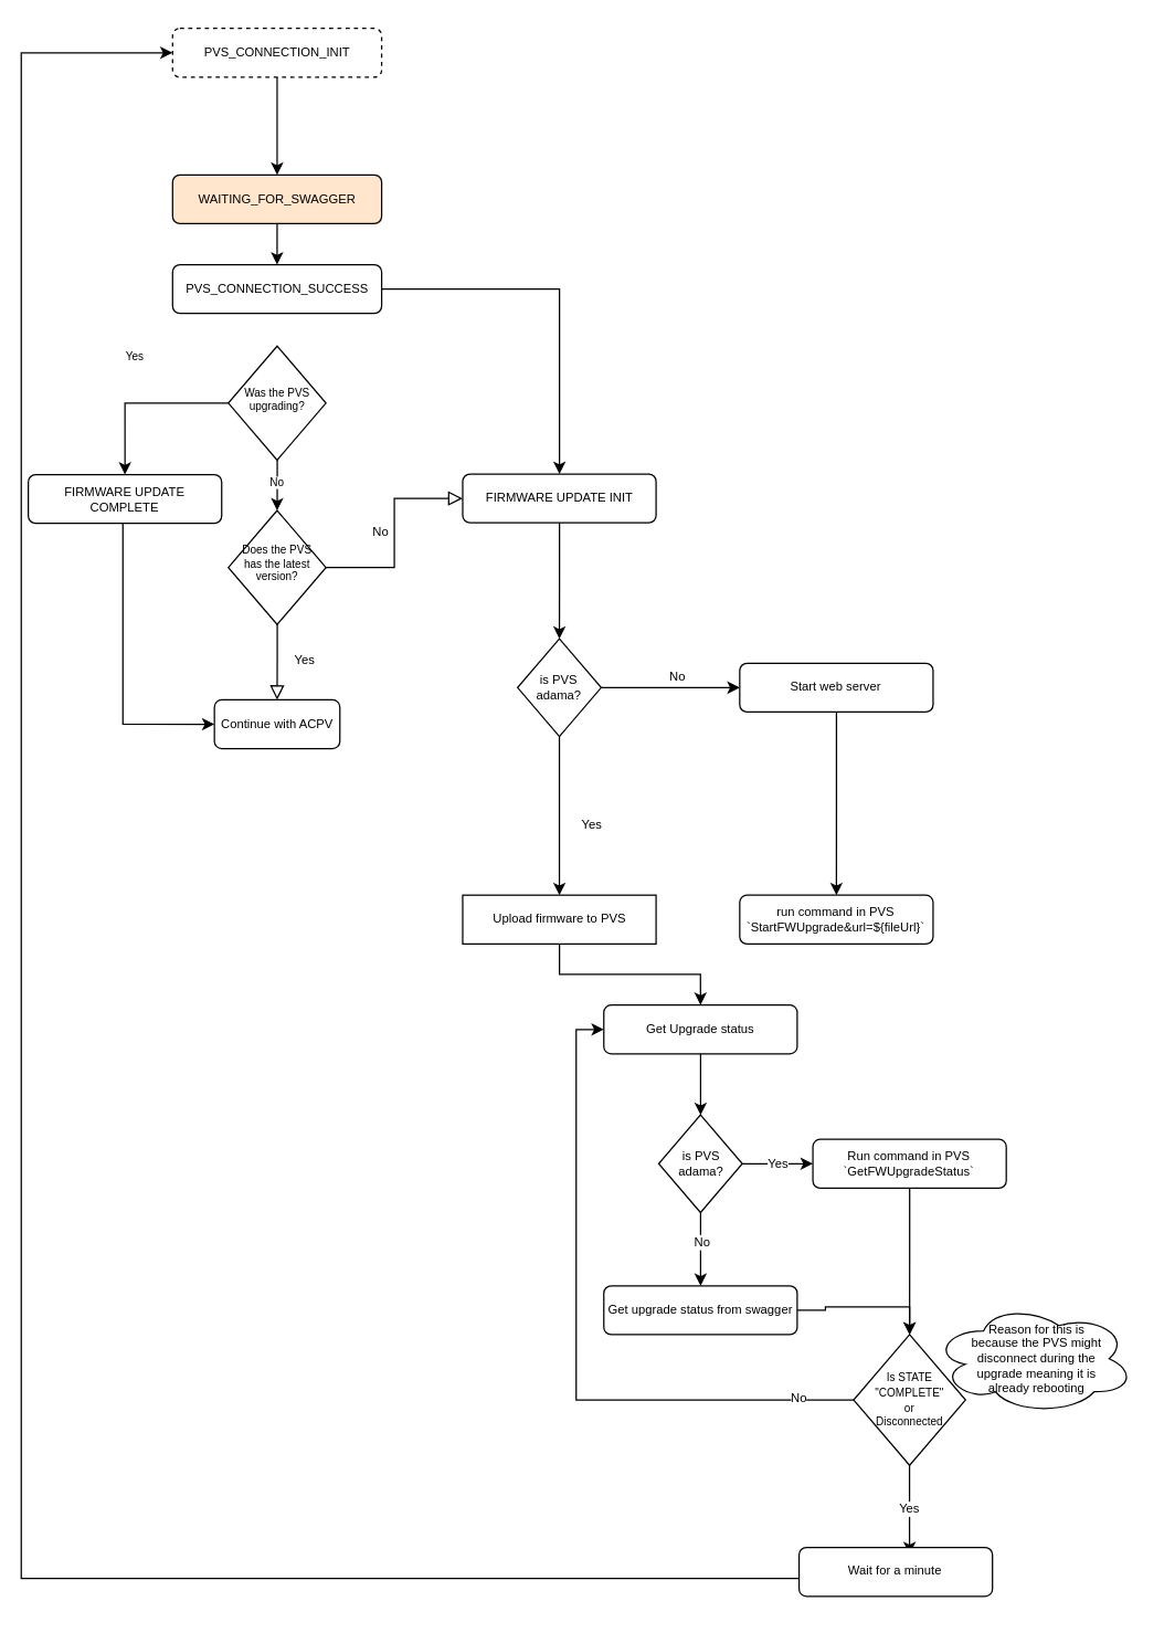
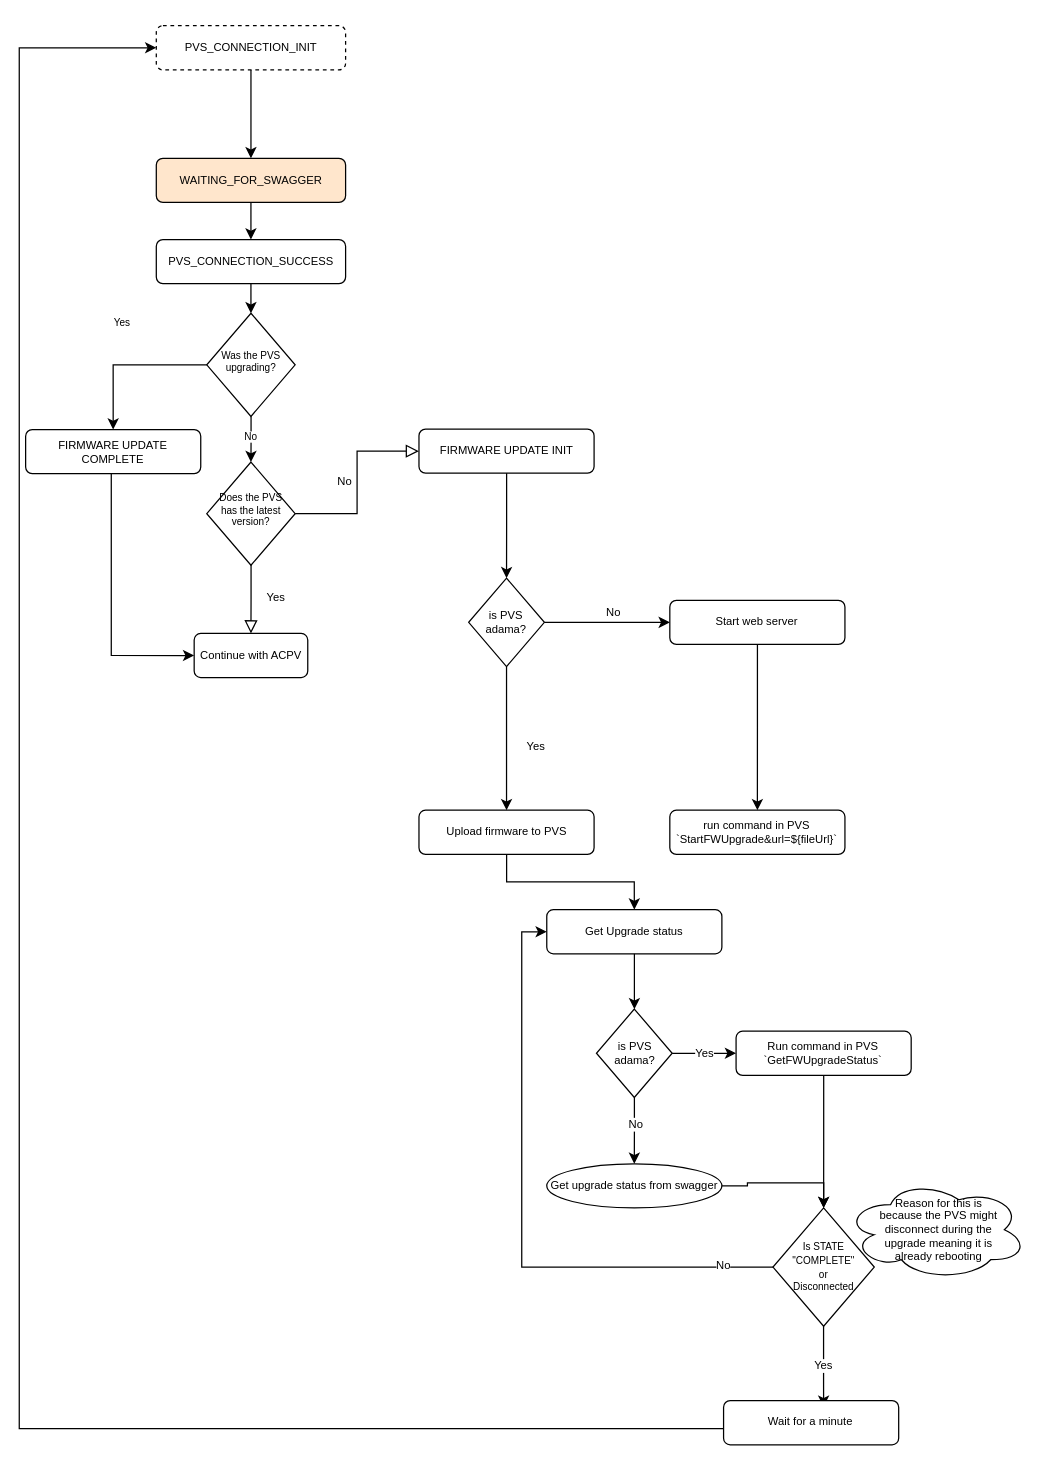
  <mxCell id="0" />
  <mxCell id="1" parent="0" />
  <mxCell id="2" value="" style="group;fontSize=10;" vertex="1" connectable="0" parent="1"><mxGeometry x="20" y="20" width="801" height="1140" as="geometry" /></mxCell>
  <mxCell id="3" value="" style="group" vertex="1" connectable="0" parent="2"><mxGeometry x="104.513" width="603.768" height="1140" as="geometry" /></mxCell>
  <mxCell id="4" value="PVS_CONNECTION_INIT" style="rounded=1;whiteSpace=wrap;html=1;fontSize=9;glass=0;strokeWidth=1;shadow=0;dashed=1;" parent="3" vertex="1"><mxGeometry width="151.415" height="35.349" as="geometry" /></mxCell>
  <mxCell id="5" value="Does the PVS has the latest version?" style="rhombus;whiteSpace=wrap;html=1;shadow=0;fontFamily=Helvetica;fontSize=8;align=center;strokeWidth=1;spacing=6;spacingTop=-4;" parent="3" vertex="1"><mxGeometry x="40.367" y="349" width="70.685" height="82.51" as="geometry" /></mxCell>
  <mxCell id="6" value="FIRMWARE UPDATE INIT" style="rounded=1;whiteSpace=wrap;html=1;fontSize=9;glass=0;strokeWidth=1;shadow=0;" parent="3" vertex="1"><mxGeometry x="210.088" y="322.558" width="140.059" height="35.349" as="geometry" /></mxCell>
  <mxCell id="7" value="No" style="edgeStyle=orthogonalEdgeStyle;rounded=0;html=1;jettySize=auto;orthogonalLoop=1;fontSize=9;endArrow=block;endFill=0;endSize=8;strokeWidth=1;shadow=0;labelBackgroundColor=none;" parent="3" source="5" target="6" edge="1"><mxGeometry y="10" relative="1" as="geometry"><mxPoint as="offset" /></mxGeometry></mxCell>
  <mxCell id="8" value="Continue with ACPV" style="rounded=1;whiteSpace=wrap;html=1;fontSize=9;glass=0;strokeWidth=1;shadow=0;" parent="3" vertex="1"><mxGeometry x="30.283" y="486.047" width="90.849" height="35.349" as="geometry" /></mxCell>
  <mxCell id="9" value="Yes" style="rounded=0;html=1;jettySize=auto;orthogonalLoop=1;fontSize=9;endArrow=block;endFill=0;endSize=8;strokeWidth=1;shadow=0;labelBackgroundColor=none;edgeStyle=orthogonalEdgeStyle;" parent="3" source="5" target="8" edge="1"><mxGeometry y="20" relative="1" as="geometry"><mxPoint as="offset" /><mxPoint x="77.6" y="459.535" as="targetPoint" /></mxGeometry></mxCell>
- <mxCell id="10" style="edgeStyle=orthogonalEdgeStyle;rounded=0;orthogonalLoop=1;jettySize=auto;html=1;fontSize=8;" edge="1" parent="3" source="11" target="6"><mxGeometry relative="1" as="geometry" /></mxCell>
+ <mxCell id="10" style="edgeStyle=orthogonalEdgeStyle;rounded=0;orthogonalLoop=1;jettySize=auto;html=1;entryX=0.5;entryY=0;entryDx=0;entryDy=0;fontSize=8;" edge="1" parent="3" source="11" target="44"><mxGeometry relative="1" as="geometry" /></mxCell>
  <mxCell id="11" value="PVS_CONNECTION_SUCCESS" style="rounded=1;whiteSpace=wrap;html=1;fontSize=9;glass=0;strokeWidth=1;shadow=0;" vertex="1" parent="3"><mxGeometry y="170.996" width="151.415" height="35.349" as="geometry" /></mxCell>
  <mxCell id="12" style="edgeStyle=orthogonalEdgeStyle;rounded=0;orthogonalLoop=1;jettySize=auto;html=1;fontSize=9;" edge="1" parent="3" source="13" target="11"><mxGeometry relative="1" as="geometry" /></mxCell>
  <mxCell id="13" value="WAITING_FOR_SWAGGER" style="rounded=1;whiteSpace=wrap;html=1;fontSize=9;glass=0;strokeWidth=1;shadow=0;fillColor=#ffe6cc;" vertex="1" parent="3"><mxGeometry y="106.047" width="151.415" height="35.349" as="geometry" /></mxCell>
  <mxCell id="14" style="edgeStyle=orthogonalEdgeStyle;rounded=0;orthogonalLoop=1;jettySize=auto;html=1;fontSize=9;" edge="1" parent="3" source="4" target="13"><mxGeometry relative="1" as="geometry" /></mxCell>
  <mxCell id="15" style="edgeStyle=orthogonalEdgeStyle;rounded=0;orthogonalLoop=1;jettySize=auto;html=1;fontSize=9;" edge="1" parent="3" source="16"><mxGeometry relative="1" as="geometry"><mxPoint x="410.713" y="477.209" as="targetPoint" /></mxGeometry></mxCell>
  <mxCell id="16" value="is PVS adama?" style="rhombus;whiteSpace=wrap;html=1;fontSize=9;" vertex="1" parent="3"><mxGeometry x="249.835" y="441.86" width="60.566" height="70.698" as="geometry" /></mxCell>
  <mxCell id="17" style="edgeStyle=orthogonalEdgeStyle;rounded=0;orthogonalLoop=1;jettySize=auto;html=1;entryX=0.5;entryY=0;entryDx=0;entryDy=0;fontSize=9;" edge="1" parent="3" source="6" target="16"><mxGeometry relative="1" as="geometry" /></mxCell>
  <mxCell id="18" value="No" style="text;html=1;align=center;verticalAlign=middle;resizable=0;points=[];autosize=1;fontSize=9;" vertex="1" parent="3"><mxGeometry x="350.147" y="459.535" width="30" height="20" as="geometry" /></mxCell>
- <mxCell id="19" value="Upload firmware to PVS" style="whiteSpace=wrap;html=1;fontSize=9;glass=0;strokeWidth=1;shadow=0;rounded=0;" vertex="1" parent="3"><mxGeometry x="210.088" y="627.442" width="140.059" height="35.349" as="geometry" /></mxCell>
+ <mxCell id="19" value="Upload firmware to PVS" style="rounded=1;whiteSpace=wrap;html=1;fontSize=9;glass=0;strokeWidth=1;shadow=0;" vertex="1" parent="3"><mxGeometry x="210.088" y="627.442" width="140.059" height="35.349" as="geometry" /></mxCell>
  <mxCell id="20" style="edgeStyle=orthogonalEdgeStyle;rounded=0;orthogonalLoop=1;jettySize=auto;html=1;entryX=0.5;entryY=0;entryDx=0;entryDy=0;fontSize=9;" edge="1" parent="3" source="16" target="19"><mxGeometry relative="1" as="geometry"><mxPoint x="280.118" y="609.767" as="targetPoint" /></mxGeometry></mxCell>
  <mxCell id="21" value="Yes" style="edgeLabel;html=1;align=center;verticalAlign=middle;resizable=0;points=[];fontSize=9;" vertex="1" connectable="0" parent="20"><mxGeometry x="0.245" y="-2" relative="1" as="geometry"><mxPoint x="24.5" y="-8.33" as="offset" /></mxGeometry></mxCell>
  <mxCell id="22" value="Start web server" style="rounded=1;whiteSpace=wrap;html=1;fontSize=9;glass=0;strokeWidth=1;shadow=0;" vertex="1" parent="3"><mxGeometry x="410.713" y="459.535" width="140.059" height="35.349" as="geometry" /></mxCell>
  <mxCell id="23" value="run command in PVS&lt;br style=&quot;font-size: 9px;&quot;&gt;`StartFWUpgrade&amp;amp;url=${fileUrl}`" style="rounded=1;whiteSpace=wrap;html=1;fontSize=9;glass=0;strokeWidth=1;shadow=0;" vertex="1" parent="3"><mxGeometry x="410.713" y="627.442" width="140.059" height="35.349" as="geometry" /></mxCell>
  <mxCell id="24" style="edgeStyle=orthogonalEdgeStyle;rounded=0;orthogonalLoop=1;jettySize=auto;html=1;entryX=0.5;entryY=0;entryDx=0;entryDy=0;fontSize=9;" edge="1" parent="3" source="22" target="23"><mxGeometry relative="1" as="geometry" /></mxCell>
  <mxCell id="25" value="Get Upgrade status" style="rounded=1;whiteSpace=wrap;html=1;fontSize=9;glass=0;strokeWidth=1;shadow=0;" vertex="1" parent="3"><mxGeometry x="312.294" y="706.977" width="140.059" height="35.349" as="geometry" /></mxCell>
  <mxCell id="26" style="edgeStyle=orthogonalEdgeStyle;rounded=0;orthogonalLoop=1;jettySize=auto;html=1;entryX=0.5;entryY=0;entryDx=0;entryDy=0;fontSize=9;" edge="1" parent="3" source="19" target="25"><mxGeometry relative="1" as="geometry" /></mxCell>
  <mxCell id="27" value="is PVS adama?" style="rhombus;whiteSpace=wrap;html=1;fontSize=9;" vertex="1" parent="3"><mxGeometry x="352.04" y="786.512" width="60.566" height="70.698" as="geometry" /></mxCell>
  <mxCell id="28" style="edgeStyle=orthogonalEdgeStyle;rounded=0;orthogonalLoop=1;jettySize=auto;html=1;fontSize=9;" edge="1" parent="3" source="25" target="27"><mxGeometry relative="1" as="geometry" /></mxCell>
  <mxCell id="29" value="Run command in PVS&lt;br style=&quot;font-size: 9px;&quot;&gt;`GetFWUpgradeStatus`" style="rounded=1;whiteSpace=wrap;html=1;fontSize=9;glass=0;strokeWidth=1;shadow=0;" vertex="1" parent="3"><mxGeometry x="463.709" y="804.186" width="140.059" height="35.349" as="geometry" /></mxCell>
  <mxCell id="30" value="Yes" style="edgeStyle=orthogonalEdgeStyle;rounded=0;orthogonalLoop=1;jettySize=auto;html=1;entryX=0;entryY=0.5;entryDx=0;entryDy=0;fontSize=9;" edge="1" parent="3" source="27" target="29"><mxGeometry relative="1" as="geometry"><Array as="points"><mxPoint x="437.767" y="822" /><mxPoint x="437.767" y="822" /></Array></mxGeometry></mxCell>
- <mxCell id="31" value="Get upgrade status from swagger" style="rounded=1;whiteSpace=wrap;html=1;fontSize=9;glass=0;strokeWidth=1;shadow=0;" vertex="1" parent="3"><mxGeometry x="312.294" y="910.233" width="140.059" height="35.349" as="geometry" /></mxCell>
+ <mxCell id="31" value="Get upgrade status from swagger" style="ellipse;whiteSpace=wrap;html=1;fontSize=9;glass=0;strokeWidth=1;shadow=0;" vertex="1" parent="3"><mxGeometry x="312.294" y="910.233" width="140.059" height="35.349" as="geometry" /></mxCell>
  <mxCell id="32" style="edgeStyle=orthogonalEdgeStyle;rounded=0;orthogonalLoop=1;jettySize=auto;html=1;fontSize=9;" edge="1" parent="3" source="27" target="31"><mxGeometry relative="1" as="geometry"><mxPoint x="382.323" y="936.744" as="targetPoint" /></mxGeometry></mxCell>
  <mxCell id="33" value="No" style="edgeLabel;html=1;align=center;verticalAlign=middle;resizable=0;points=[];fontSize=9;" vertex="1" connectable="0" parent="32"><mxGeometry x="-0.203" y="1" relative="1" as="geometry"><mxPoint as="offset" /></mxGeometry></mxCell>
  <mxCell id="34" style="edgeStyle=orthogonalEdgeStyle;rounded=0;orthogonalLoop=1;jettySize=auto;html=1;entryX=0;entryY=0.5;entryDx=0;entryDy=0;fontSize=9;" edge="1" parent="3" source="37" target="25"><mxGeometry relative="1" as="geometry" /></mxCell>
  <mxCell id="35" value="No" style="edgeLabel;html=1;align=center;verticalAlign=middle;resizable=0;points=[];fontSize=9;" vertex="1" connectable="0" parent="34"><mxGeometry x="-0.836" y="-1" relative="1" as="geometry"><mxPoint as="offset" /></mxGeometry></mxCell>
  <mxCell id="36" value="Yes" style="edgeStyle=orthogonalEdgeStyle;rounded=0;orthogonalLoop=1;jettySize=auto;html=1;fontSize=9;" edge="1" parent="3" source="37"><mxGeometry relative="1" as="geometry"><mxPoint x="533.738" y="1104.651" as="targetPoint" /><Array as="points"><mxPoint x="534.117" y="1086.977" /><mxPoint x="534.117" y="1086.977" /></Array></mxGeometry></mxCell>
  <mxCell id="37" value="&lt;font style=&quot;font-size: 8px&quot;&gt;Is STATE &quot;COMPLETE&quot;&lt;br&gt;or&lt;br&gt;Disconnected&lt;/font&gt;" style="rhombus;whiteSpace=wrap;html=1;fontSize=9;" vertex="1" parent="3"><mxGeometry x="493.235" y="945.581" width="81.007" height="94.558" as="geometry" /></mxCell>
  <mxCell id="38" style="edgeStyle=orthogonalEdgeStyle;rounded=0;orthogonalLoop=1;jettySize=auto;html=1;entryX=0.5;entryY=0;entryDx=0;entryDy=0;fontSize=9;" edge="1" parent="3" source="29" target="37"><mxGeometry relative="1" as="geometry" /></mxCell>
  <mxCell id="39" style="edgeStyle=orthogonalEdgeStyle;rounded=0;orthogonalLoop=1;jettySize=auto;html=1;entryX=0.5;entryY=0;entryDx=0;entryDy=0;fontSize=9;" edge="1" parent="3" source="31" target="37"><mxGeometry relative="1" as="geometry" /></mxCell>
  <mxCell id="40" style="edgeStyle=orthogonalEdgeStyle;rounded=0;orthogonalLoop=1;jettySize=auto;html=1;entryX=0;entryY=0.5;entryDx=0;entryDy=0;fontSize=9;" edge="1" parent="3" source="41" target="4"><mxGeometry relative="1" as="geometry"><Array as="points"><mxPoint x="-109.656" y="1122" /><mxPoint x="-109.656" y="18" /></Array></mxGeometry></mxCell>
  <mxCell id="41" value="Wait for a minute" style="rounded=1;whiteSpace=wrap;html=1;fontSize=9;glass=0;strokeWidth=1;shadow=0;" vertex="1" parent="3"><mxGeometry x="453.709" y="1099.651" width="140.059" height="35.349" as="geometry" /></mxCell>
  <mxCell id="42" style="edgeStyle=orthogonalEdgeStyle;rounded=0;orthogonalLoop=1;jettySize=auto;html=1;entryX=0.5;entryY=0;entryDx=0;entryDy=0;fontSize=8;" edge="1" parent="3" source="44" target="5"><mxGeometry relative="1" as="geometry" /></mxCell>
  <mxCell id="43" value="No" style="edgeLabel;html=1;align=center;verticalAlign=middle;resizable=0;points=[];fontSize=8;" vertex="1" connectable="0" parent="42"><mxGeometry x="-0.297" y="-1" relative="1" as="geometry"><mxPoint y="3" as="offset" /></mxGeometry></mxCell>
  <mxCell id="44" value="Was the PVS upgrading?" style="rhombus;whiteSpace=wrap;html=1;shadow=0;fontFamily=Helvetica;fontSize=8;align=center;strokeWidth=1;spacing=6;spacingTop=-4;" vertex="1" parent="3"><mxGeometry x="40.367" y="230" width="70.685" height="82.51" as="geometry" /></mxCell>
  <mxCell id="45" value="Reason for this is because the PVS might disconnect during the upgrade meaning it is already rebooting" style="ellipse;shape=cloud;whiteSpace=wrap;html=1;fontSize=9;spacingLeft=25;spacingRight=20;" vertex="1" parent="2"><mxGeometry x="655.363" y="923" width="145.637" height="80" as="geometry" /></mxCell>
  <mxCell id="46" value="FIRMWARE UPDATE COMPLETE" style="rounded=1;whiteSpace=wrap;html=1;fontSize=9;glass=0;strokeWidth=1;shadow=0;" vertex="1" parent="2"><mxGeometry y="322.998" width="140.059" height="35.349" as="geometry" /></mxCell>
  <mxCell id="47" style="edgeStyle=orthogonalEdgeStyle;rounded=0;orthogonalLoop=1;jettySize=auto;html=1;fontSize=8;entryX=0.5;entryY=0;entryDx=0;entryDy=0;" edge="1" parent="2" source="44" target="46"><mxGeometry relative="1" as="geometry"><mxPoint x="291.026" y="271.255" as="targetPoint" /><Array as="points" /></mxGeometry></mxCell>
  <mxCell id="48" value="Yes" style="edgeLabel;html=1;align=center;verticalAlign=middle;resizable=0;points=[];fontSize=8;" vertex="1" connectable="0" parent="47"><mxGeometry x="0.0" y="-13" relative="1" as="geometry"><mxPoint x="-5.6" y="-20.31" as="offset" /></mxGeometry></mxCell>
  <mxCell id="49" style="edgeStyle=orthogonalEdgeStyle;rounded=0;orthogonalLoop=1;jettySize=auto;html=1;fontSize=8;entryX=0;entryY=0.5;entryDx=0;entryDy=0;" edge="1" parent="2" source="46" target="8"><mxGeometry relative="1" as="geometry"><mxPoint x="102.8" y="509" as="targetPoint" /><Array as="points"><mxPoint x="68.532" y="453" /><mxPoint x="68.532" y="504" /></Array></mxGeometry></mxCell>
